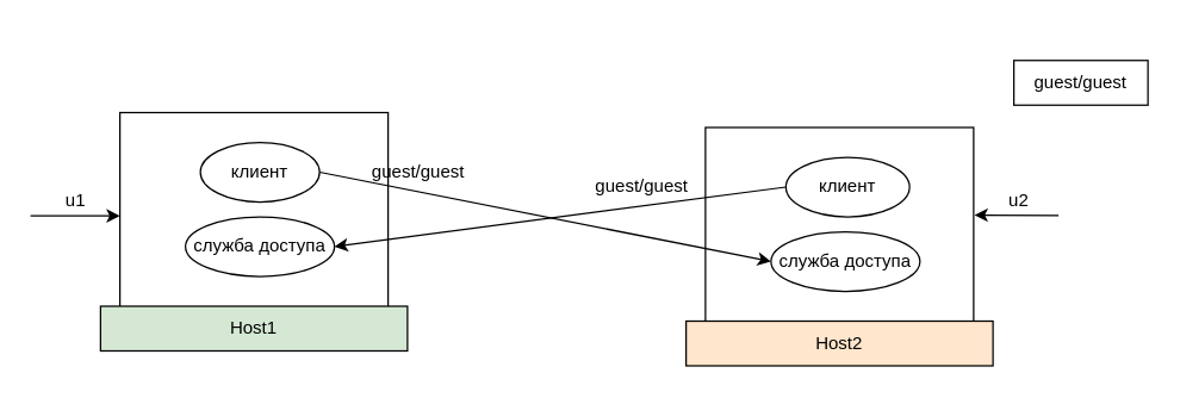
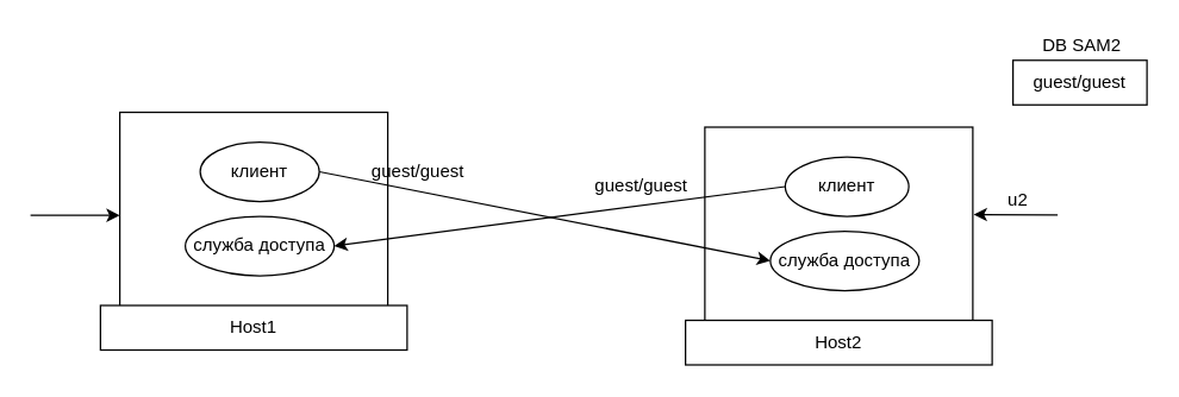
  <mxCell id="0" />
  <mxCell id="1" parent="0" />
  <mxCell id="2" value="" style="rounded=0;whiteSpace=wrap;html=1;" vertex="1" parent="1"><mxGeometry x="80" y="75" width="180" height="150" as="geometry" /></mxCell>
  <mxCell id="3" value="клиент" style="ellipse;whiteSpace=wrap;html=1;" vertex="1" parent="1"><mxGeometry x="134" y="95" width="80" height="40" as="geometry" /></mxCell>
  <mxCell id="4" value="служба доступа" style="ellipse;whiteSpace=wrap;html=1;" vertex="1" parent="1"><mxGeometry x="124" y="145" width="100" height="40" as="geometry" /></mxCell>
- <mxCell id="5" value="Host1" style="rounded=0;whiteSpace=wrap;html=1;fillColor=#d5e8d4;" vertex="1" parent="1"><mxGeometry x="67" y="205" width="206" height="30" as="geometry" /></mxCell>
+ <mxCell id="5" value="Host1" style="rounded=0;whiteSpace=wrap;html=1;" vertex="1" parent="1"><mxGeometry x="67" y="205" width="206" height="30" as="geometry" /></mxCell>
  <mxCell id="6" value="" style="rounded=0;whiteSpace=wrap;html=1;" vertex="1" parent="1"><mxGeometry x="473" y="85" width="180" height="150" as="geometry" /></mxCell>
  <mxCell id="7" value="клиент" style="ellipse;whiteSpace=wrap;html=1;" vertex="1" parent="1"><mxGeometry x="527" y="105" width="83" height="40" as="geometry" /></mxCell>
  <mxCell id="8" value="служба доступа" style="ellipse;whiteSpace=wrap;html=1;" vertex="1" parent="1"><mxGeometry x="517" y="155" width="100" height="40" as="geometry" /></mxCell>
- <mxCell id="9" value="Host2" style="rounded=0;whiteSpace=wrap;html=1;fillColor=#ffe6cc;" vertex="1" parent="1"><mxGeometry x="460" y="215" width="206" height="30" as="geometry" /></mxCell>
+ <mxCell id="9" value="Host2" style="rounded=0;whiteSpace=wrap;html=1;" vertex="1" parent="1"><mxGeometry x="460" y="215" width="206" height="30" as="geometry" /></mxCell>
  <mxCell id="10" value="guest/guest" style="rounded=0;whiteSpace=wrap;html=1;" vertex="1" parent="1"><mxGeometry x="680" y="40" width="90" height="30" as="geometry" /></mxCell>
+ <mxCell id="11" value="DB SAM2" style="text;html=1;align=center;verticalAlign=middle;resizable=0;points=[];autosize=1;strokeColor=none;fillColor=none;" vertex="1" parent="1"><mxGeometry x="691" y="20" width="70" height="20" as="geometry" /></mxCell>
  <mxCell id="12" value="" style="endArrow=classic;html=1;rounded=0;" edge="1" parent="1"><mxGeometry width="50" height="50" relative="1" as="geometry"><mxPoint x="20" y="144.31" as="sourcePoint" /><mxPoint x="80" y="144.31" as="targetPoint" /></mxGeometry></mxCell>
- <mxCell id="13" value="u1" style="text;html=1;align=center;verticalAlign=middle;resizable=0;points=[];autosize=1;strokeColor=none;fillColor=none;" vertex="1" parent="1"><mxGeometry x="35" y="124.31" width="30" height="20" as="geometry" /></mxCell>
  <mxCell id="14" value="" style="endArrow=classic;html=1;rounded=0;entryX=1.003;entryY=0.392;entryDx=0;entryDy=0;entryPerimeter=0;" edge="1" parent="1" target="6"><mxGeometry width="50" height="50" relative="1" as="geometry"><mxPoint x="710" y="144" as="sourcePoint" /><mxPoint x="713" y="144.31" as="targetPoint" /></mxGeometry></mxCell>
  <mxCell id="15" value="u2" style="text;html=1;align=center;verticalAlign=middle;resizable=0;points=[];autosize=1;strokeColor=none;fillColor=none;" vertex="1" parent="1"><mxGeometry x="668" y="124.31" width="30" height="20" as="geometry" /></mxCell>
  <mxCell id="16" value="" style="endArrow=classic;html=1;rounded=0;exitX=1;exitY=0.5;exitDx=0;exitDy=0;entryX=0;entryY=0.5;entryDx=0;entryDy=0;" edge="1" parent="1" source="3" target="8"><mxGeometry width="50" height="50" relative="1" as="geometry"><mxPoint x="310" y="125" as="sourcePoint" /><mxPoint x="360" y="75" as="targetPoint" /></mxGeometry></mxCell>
  <mxCell id="17" value="&lt;span&gt;guest/guest&lt;/span&gt;" style="text;html=1;align=center;verticalAlign=middle;resizable=0;points=[];autosize=1;strokeColor=none;fillColor=none;" vertex="1" parent="1"><mxGeometry x="240" y="105" width="80" height="20" as="geometry" /></mxCell>
  <mxCell id="18" value="" style="endArrow=classic;html=1;rounded=0;exitX=0;exitY=0.5;exitDx=0;exitDy=0;entryX=1;entryY=0.5;entryDx=0;entryDy=0;" edge="1" parent="1" source="7" target="4"><mxGeometry width="50" height="50" relative="1" as="geometry"><mxPoint x="270" y="345" as="sourcePoint" /><mxPoint x="320" y="295" as="targetPoint" /></mxGeometry></mxCell>
  <mxCell id="19" value="&lt;span&gt;guest/guest&lt;/span&gt;" style="text;html=1;align=center;verticalAlign=middle;resizable=0;points=[];autosize=1;strokeColor=none;fillColor=none;" vertex="1" parent="1"><mxGeometry x="390" y="115" width="80" height="20" as="geometry" /></mxCell>
